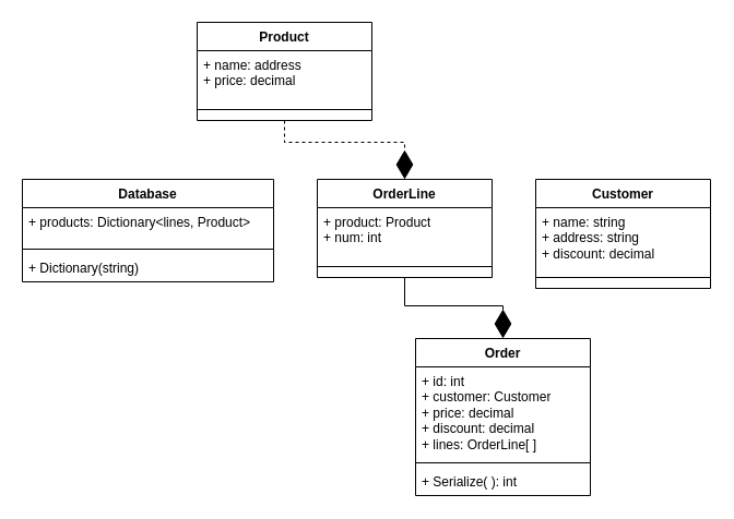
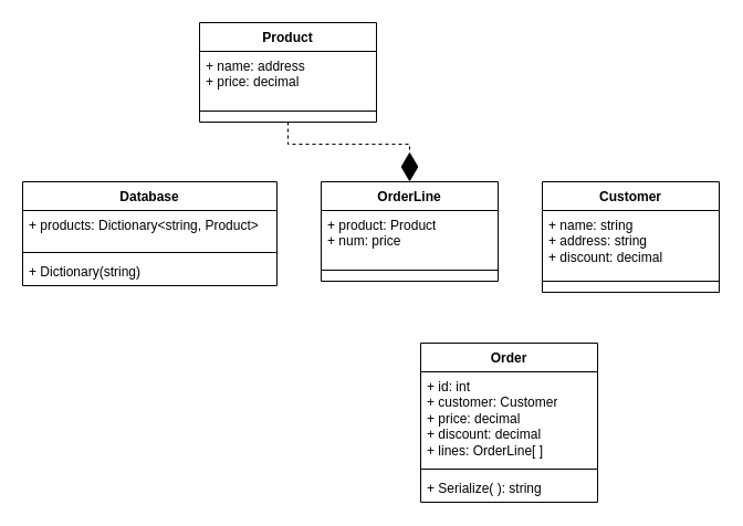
  <mxCell id="0" />
  <mxCell id="1" parent="0" />
  <mxCell id="2" value="Customer" style="swimlane;fontStyle=1;align=center;verticalAlign=top;childLayout=stackLayout;horizontal=1;startSize=26;horizontalStack=0;resizeParent=1;resizeParentMax=0;resizeLast=0;collapsible=1;marginBottom=0;whiteSpace=wrap;html=1;" parent="1" vertex="1"><mxGeometry x="490" y="164" width="160" height="100" as="geometry" /></mxCell>
  <mxCell id="3" value="+ name: string&lt;div&gt;+ address: string&lt;/div&gt;&lt;div&gt;+ discount: decimal&lt;/div&gt;&lt;div&gt;&lt;br&gt;&lt;/div&gt;" style="text;strokeColor=none;fillColor=none;align=left;verticalAlign=top;spacingLeft=4;spacingRight=4;overflow=hidden;rotatable=0;points=[[0,0.5],[1,0.5]];portConstraint=eastwest;whiteSpace=wrap;html=1;" parent="2" vertex="1"><mxGeometry y="26" width="160" height="54" as="geometry" /></mxCell>
  <mxCell id="4" value="" style="line;strokeWidth=1;fillColor=none;align=left;verticalAlign=middle;spacingTop=-1;spacingLeft=3;spacingRight=3;rotatable=0;labelPosition=right;points=[];portConstraint=eastwest;strokeColor=inherit;" parent="2" vertex="1"><mxGeometry y="80" width="160" height="20" as="geometry" /></mxCell>
  <mxCell id="5" value="Order" style="swimlane;fontStyle=1;align=center;verticalAlign=top;childLayout=stackLayout;horizontal=1;startSize=26;horizontalStack=0;resizeParent=1;resizeParentMax=0;resizeLast=0;collapsible=1;marginBottom=0;whiteSpace=wrap;html=1;" vertex="1" parent="1"><mxGeometry x="380" y="310" width="160" height="144" as="geometry" /></mxCell>
  <mxCell id="6" value="+ id: int&lt;div&gt;+ customer: Customer&lt;/div&gt;&lt;div&gt;+ price: decimal&lt;/div&gt;&lt;div&gt;+ discount: decimal&lt;br&gt;&lt;/div&gt;&lt;div&gt;+ lines: OrderLine[ ]&lt;/div&gt;" style="text;strokeColor=none;fillColor=none;align=left;verticalAlign=top;spacingLeft=4;spacingRight=4;overflow=hidden;rotatable=0;points=[[0,0.5],[1,0.5]];portConstraint=eastwest;whiteSpace=wrap;html=1;" vertex="1" parent="5"><mxGeometry y="26" width="160" height="84" as="geometry" /></mxCell>
  <mxCell id="7" value="" style="line;strokeWidth=1;fillColor=none;align=left;verticalAlign=middle;spacingTop=-1;spacingLeft=3;spacingRight=3;rotatable=0;labelPosition=right;points=[];portConstraint=eastwest;strokeColor=inherit;" vertex="1" parent="5"><mxGeometry y="110" width="160" height="8" as="geometry" /></mxCell>
- <mxCell id="8" value="+ Serialize( ): int" style="text;strokeColor=none;fillColor=none;align=left;verticalAlign=top;spacingLeft=4;spacingRight=4;overflow=hidden;rotatable=0;points=[[0,0.5],[1,0.5]];portConstraint=eastwest;whiteSpace=wrap;html=1;" vertex="1" parent="5"><mxGeometry y="118" width="160" height="26" as="geometry" /></mxCell>
+ <mxCell id="8" value="+ Serialize( ): string" style="text;strokeColor=none;fillColor=none;align=left;verticalAlign=top;spacingLeft=4;spacingRight=4;overflow=hidden;rotatable=0;points=[[0,0.5],[1,0.5]];portConstraint=eastwest;whiteSpace=wrap;html=1;" vertex="1" parent="5"><mxGeometry y="118" width="160" height="26" as="geometry" /></mxCell>
  <mxCell id="9" style="edgeStyle=orthogonalEdgeStyle;rounded=0;orthogonalLoop=1;jettySize=auto;html=1;exitX=0.5;exitY=1;exitDx=0;exitDy=0;entryX=0.5;entryY=0;entryDx=0;entryDy=0;endArrow=diamondThin;endFill=1;endSize=24;dashed=1;" edge="1" parent="1" source="10" target="14"><mxGeometry relative="1" as="geometry"><Array as="points"><mxPoint x="260" y="130" /><mxPoint x="370" y="130" /></Array></mxGeometry></mxCell>
  <mxCell id="10" value="Product" style="swimlane;fontStyle=1;align=center;verticalAlign=top;childLayout=stackLayout;horizontal=1;startSize=26;horizontalStack=0;resizeParent=1;resizeParentMax=0;resizeLast=0;collapsible=1;marginBottom=0;whiteSpace=wrap;html=1;" vertex="1" parent="1"><mxGeometry x="180" y="20" width="160" height="90" as="geometry" /></mxCell>
  <mxCell id="11" value="+ name: address&lt;div&gt;+ price: decimal&lt;/div&gt;&lt;div&gt;&lt;br&gt;&lt;/div&gt;" style="text;strokeColor=none;fillColor=none;align=left;verticalAlign=top;spacingLeft=4;spacingRight=4;overflow=hidden;rotatable=0;points=[[0,0.5],[1,0.5]];portConstraint=eastwest;whiteSpace=wrap;html=1;" vertex="1" parent="10"><mxGeometry y="26" width="160" height="44" as="geometry" /></mxCell>
  <mxCell id="12" value="" style="line;strokeWidth=1;fillColor=none;align=left;verticalAlign=middle;spacingTop=-1;spacingLeft=3;spacingRight=3;rotatable=0;labelPosition=right;points=[];portConstraint=eastwest;strokeColor=inherit;" vertex="1" parent="10"><mxGeometry y="70" width="160" height="20" as="geometry" /></mxCell>
- <mxCell id="13" style="edgeStyle=orthogonalEdgeStyle;rounded=0;orthogonalLoop=1;jettySize=auto;html=1;exitX=0.5;exitY=1;exitDx=0;exitDy=0;entryX=0.5;entryY=0;entryDx=0;entryDy=0;endArrow=diamondThin;endFill=1;endSize=24;" edge="1" parent="1" source="14" target="5"><mxGeometry relative="1" as="geometry"><Array as="points"><mxPoint x="370" y="280" /><mxPoint x="460" y="280" /></Array></mxGeometry></mxCell>
  <mxCell id="14" value="OrderLine" style="swimlane;fontStyle=1;align=center;verticalAlign=top;childLayout=stackLayout;horizontal=1;startSize=26;horizontalStack=0;resizeParent=1;resizeParentMax=0;resizeLast=0;collapsible=1;marginBottom=0;whiteSpace=wrap;html=1;" vertex="1" parent="1"><mxGeometry x="290" y="164" width="160" height="90" as="geometry" /></mxCell>
- <mxCell id="15" value="+ product: Product&lt;div&gt;+ num: int&lt;/div&gt;&lt;div&gt;&lt;br&gt;&lt;/div&gt;" style="text;strokeColor=none;fillColor=none;align=left;verticalAlign=top;spacingLeft=4;spacingRight=4;overflow=hidden;rotatable=0;points=[[0,0.5],[1,0.5]];portConstraint=eastwest;whiteSpace=wrap;html=1;" vertex="1" parent="14"><mxGeometry y="26" width="160" height="44" as="geometry" /></mxCell>
+ <mxCell id="15" value="+ product: Product&lt;div&gt;+ num: price&lt;/div&gt;&lt;div&gt;&lt;br&gt;&lt;/div&gt;" style="text;strokeColor=none;fillColor=none;align=left;verticalAlign=top;spacingLeft=4;spacingRight=4;overflow=hidden;rotatable=0;points=[[0,0.5],[1,0.5]];portConstraint=eastwest;whiteSpace=wrap;html=1;" vertex="1" parent="14"><mxGeometry y="26" width="160" height="44" as="geometry" /></mxCell>
  <mxCell id="16" value="" style="line;strokeWidth=1;fillColor=none;align=left;verticalAlign=middle;spacingTop=-1;spacingLeft=3;spacingRight=3;rotatable=0;labelPosition=right;points=[];portConstraint=eastwest;strokeColor=inherit;" vertex="1" parent="14"><mxGeometry y="70" width="160" height="20" as="geometry" /></mxCell>
  <mxCell id="17" value="Database" style="swimlane;fontStyle=1;align=center;verticalAlign=top;childLayout=stackLayout;horizontal=1;startSize=26;horizontalStack=0;resizeParent=1;resizeParentMax=0;resizeLast=0;collapsible=1;marginBottom=0;whiteSpace=wrap;html=1;" vertex="1" parent="1"><mxGeometry x="20" y="164" width="230" height="94" as="geometry" /></mxCell>
- <mxCell id="18" value="+ products: Dictionary&amp;lt;lines, Product&amp;gt;" style="text;strokeColor=none;fillColor=none;align=left;verticalAlign=top;spacingLeft=4;spacingRight=4;overflow=hidden;rotatable=0;points=[[0,0.5],[1,0.5]];portConstraint=eastwest;whiteSpace=wrap;html=1;" vertex="1" parent="17"><mxGeometry y="26" width="230" height="34" as="geometry" /></mxCell>
+ <mxCell id="18" value="+ products: Dictionary&amp;lt;string, Product&amp;gt;" style="text;strokeColor=none;fillColor=none;align=left;verticalAlign=top;spacingLeft=4;spacingRight=4;overflow=hidden;rotatable=0;points=[[0,0.5],[1,0.5]];portConstraint=eastwest;whiteSpace=wrap;html=1;" vertex="1" parent="17"><mxGeometry y="26" width="230" height="34" as="geometry" /></mxCell>
  <mxCell id="19" value="" style="line;strokeWidth=1;fillColor=none;align=left;verticalAlign=middle;spacingTop=-1;spacingLeft=3;spacingRight=3;rotatable=0;labelPosition=right;points=[];portConstraint=eastwest;strokeColor=inherit;" vertex="1" parent="17"><mxGeometry y="60" width="230" height="8" as="geometry" /></mxCell>
  <mxCell id="20" value="+ Dictionary(string)" style="text;strokeColor=none;fillColor=none;align=left;verticalAlign=top;spacingLeft=4;spacingRight=4;overflow=hidden;rotatable=0;points=[[0,0.5],[1,0.5]];portConstraint=eastwest;whiteSpace=wrap;html=1;" vertex="1" parent="17"><mxGeometry y="68" width="230" height="26" as="geometry" /></mxCell>
